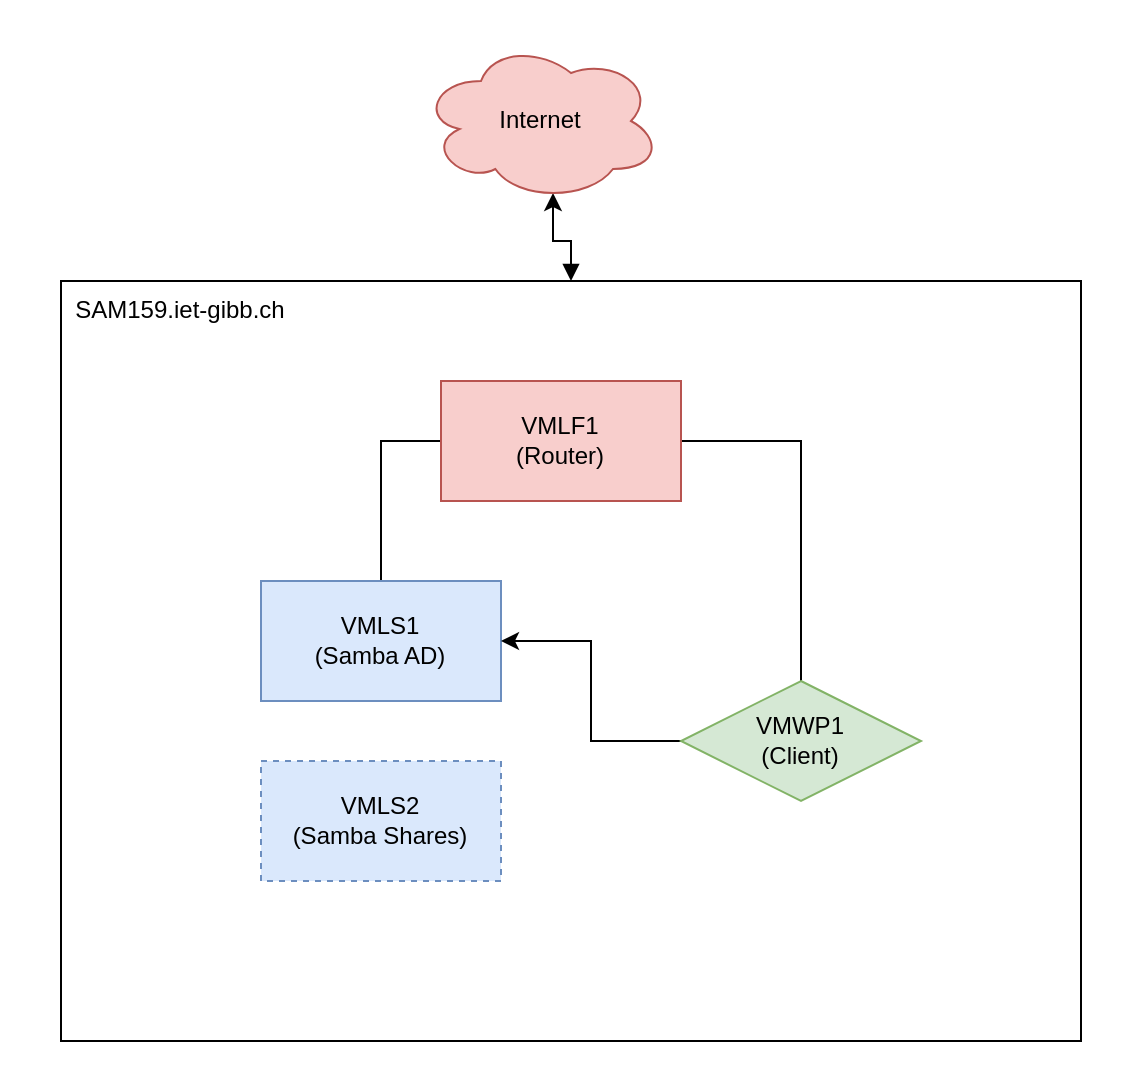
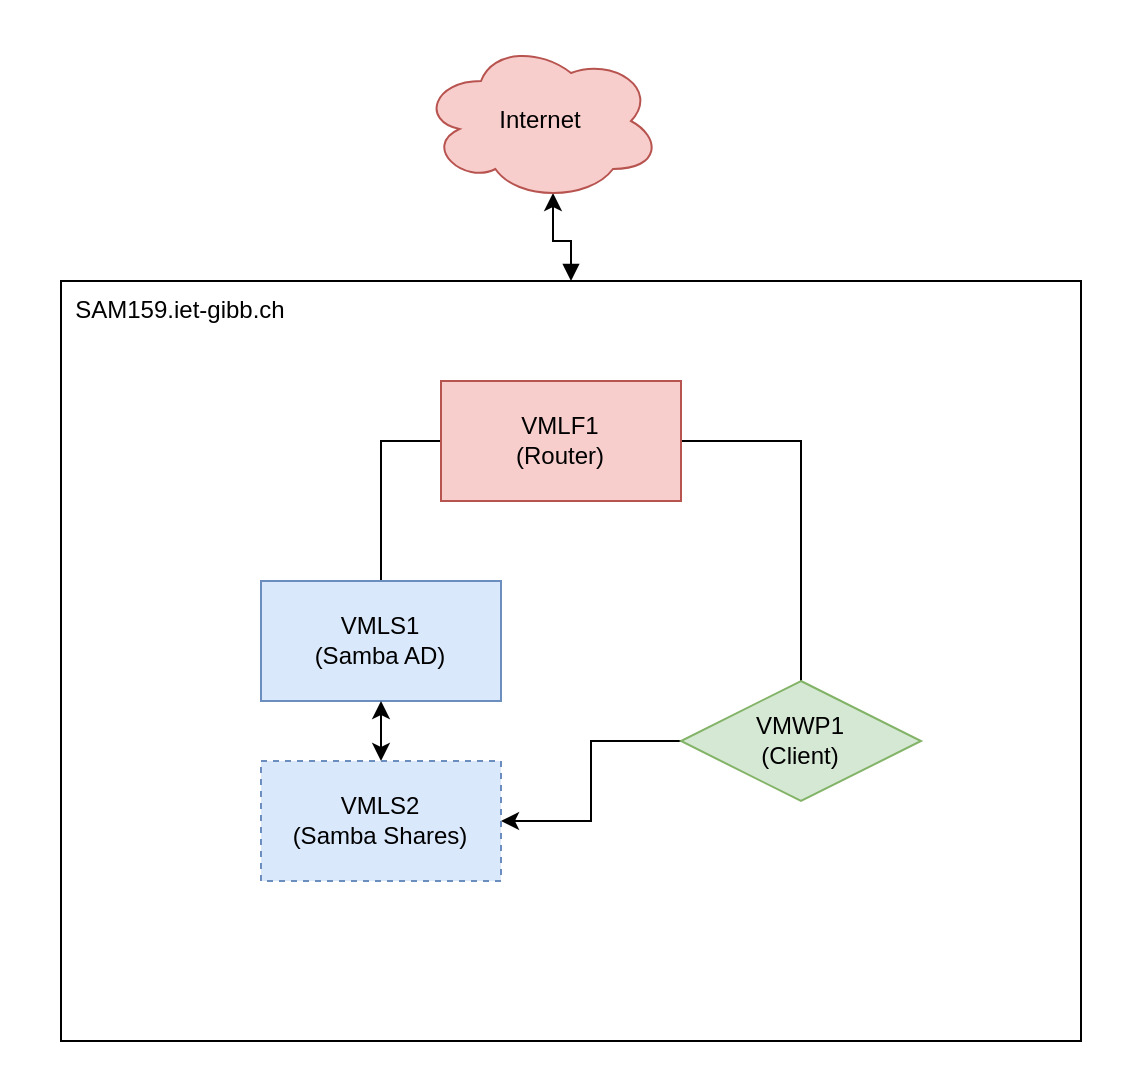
  <mxCell id="0" />
  <mxCell id="1" parent="0" />
  <mxCell id="2" style="edgeStyle=orthogonalEdgeStyle;rounded=0;orthogonalLoop=1;jettySize=auto;html=1;exitX=0.5;exitY=0;exitDx=0;exitDy=0;entryX=0.55;entryY=0.95;entryDx=0;entryDy=0;entryPerimeter=0;startArrow=block;startFill=1;" edge="1" parent="1" source="3" target="12"><mxGeometry relative="1" as="geometry" /></mxCell>
  <mxCell id="3" value="" style="rounded=0;whiteSpace=wrap;html=1;" vertex="1" parent="1"><mxGeometry x="30" y="140" width="510" height="380" as="geometry" /></mxCell>
  <mxCell id="4" style="edgeStyle=orthogonalEdgeStyle;rounded=0;orthogonalLoop=1;jettySize=auto;html=1;exitX=0.5;exitY=0;exitDx=0;exitDy=0;entryX=0;entryY=0.5;entryDx=0;entryDy=0;startArrow=none;startFill=0;endArrow=none;endFill=0;" edge="1" parent="1" source="5" target="9"><mxGeometry relative="1" as="geometry" /></mxCell>
  <mxCell id="5" value="VMLS1&lt;br&gt;(Samba AD)" style="rounded=0;whiteSpace=wrap;html=1;fillColor=#dae8fc;strokeColor=#6c8ebf;" vertex="1" parent="1"><mxGeometry x="130" y="290" width="120" height="60" as="geometry" /></mxCell>
  <mxCell id="6" style="edgeStyle=orthogonalEdgeStyle;rounded=0;orthogonalLoop=1;jettySize=auto;html=1;exitX=0.5;exitY=0;exitDx=0;exitDy=0;entryX=1;entryY=0.5;entryDx=0;entryDy=0;startArrow=none;startFill=0;endArrow=none;endFill=0;" edge="1" parent="1" source="8" target="9"><mxGeometry relative="1" as="geometry" /></mxCell>
- <mxCell id="7" style="edgeStyle=orthogonalEdgeStyle;rounded=0;orthogonalLoop=1;jettySize=auto;html=1;exitX=0;exitY=0.5;exitDx=0;exitDy=0;startArrow=none;startFill=0;endArrow=classic;endFill=1;" edge="1" parent="1" source="8" target="5"><mxGeometry relative="1" as="geometry" /></mxCell>
+ <mxCell id="7" style="edgeStyle=orthogonalEdgeStyle;rounded=0;orthogonalLoop=1;jettySize=auto;html=1;exitX=0;exitY=0.5;exitDx=0;exitDy=0;entryX=1;entryY=0.5;entryDx=0;entryDy=0;startArrow=none;startFill=0;endArrow=classic;endFill=1;" edge="1" parent="1" source="8" target="11"><mxGeometry relative="1" as="geometry" /></mxCell>
  <mxCell id="8" value="VMWP1&lt;br&gt;(Client)" style="rhombus;whiteSpace=wrap;html=1;fillColor=#d5e8d4;strokeColor=#82b366;" vertex="1" parent="1"><mxGeometry x="340" y="340" width="120" height="60" as="geometry" /></mxCell>
  <mxCell id="9" value="VMLF1&lt;br&gt;(Router)" style="rounded=0;whiteSpace=wrap;html=1;fillColor=#f8cecc;strokeColor=#b85450;" vertex="1" parent="1"><mxGeometry x="220" y="190" width="120" height="60" as="geometry" /></mxCell>
+ <mxCell id="10" style="edgeStyle=orthogonalEdgeStyle;rounded=0;orthogonalLoop=1;jettySize=auto;html=1;exitX=0.5;exitY=0;exitDx=0;exitDy=0;entryX=0.5;entryY=1;entryDx=0;entryDy=0;startArrow=classic;startFill=1;endArrow=classic;endFill=1;" edge="1" parent="1" source="11" target="5"><mxGeometry relative="1" as="geometry" /></mxCell>
  <mxCell id="11" value="VMLS2&lt;br&gt;(Samba Shares)" style="rounded=0;whiteSpace=wrap;html=1;fillColor=#dae8fc;strokeColor=#6c8ebf;dashed=1;" vertex="1" parent="1"><mxGeometry x="130" y="380" width="120" height="60" as="geometry" /></mxCell>
  <mxCell id="12" value="Internet" style="ellipse;shape=cloud;whiteSpace=wrap;html=1;fillColor=#f8cecc;strokeColor=#b85450;" vertex="1" parent="1"><mxGeometry x="210" y="20" width="120" height="80" as="geometry" /></mxCell>
  <mxCell id="13" value="SAM159.iet-gibb.ch" style="text;html=1;strokeColor=none;fillColor=none;align=center;verticalAlign=middle;whiteSpace=wrap;rounded=0;" vertex="1" parent="1"><mxGeometry x="20" y="140" width="140" height="30" as="geometry" /></mxCell>
